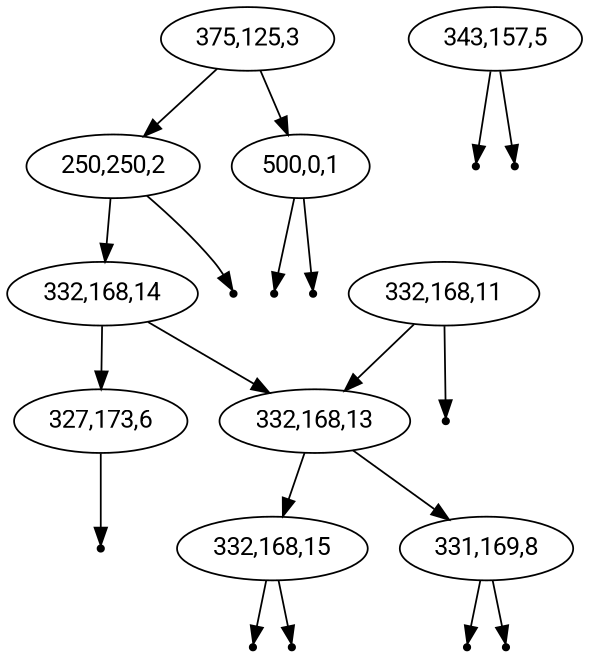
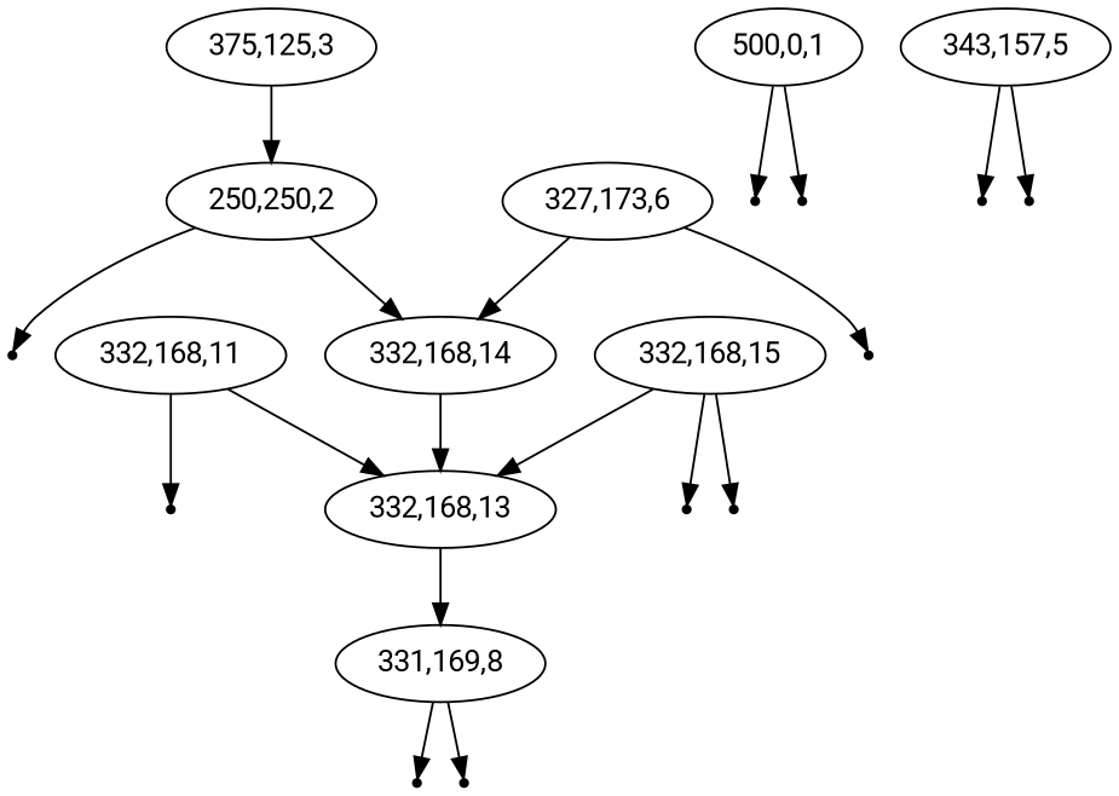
  digraph {
    fontname=Roboto
    node [fontname=Roboto shape=point]
    edge [fontname=Roboto]
    "375,125,3" [shape=""]
    "250,250,2" [shape=""]
    "500,0,1" [shape=""]
    "332,168,14" [shape=""]
    null25
    null26
    null27
    "327,173,6" [shape=""]
    "332,168,13" [shape=""]
    null22
    "343,157,5" [shape=""]
    null23
    null24
    "332,168,11" [shape=""]
    null21
    "332,168,15" [shape=""]
    "331,169,8" [shape=""]
    null17
    null18
    null19
    null20
    "375,125,3" -> "250,250,2"
-   "375,125,3" -> "500,0,1"
    "250,250,2" -> "332,168,14"
    "250,250,2" -> null25
    "500,0,1" -> null26
    "500,0,1" -> null27
-   "332,168,14" -> "327,173,6"
+   "327,173,6" -> "332,168,14"
    "332,168,14" -> "332,168,13"
    "327,173,6" -> null22
-   "332,168,13" -> "332,168,15"
+   "332,168,15" -> "332,168,13"
    "332,168,13" -> "331,169,8"
    "343,157,5" -> null23
    "343,157,5" -> null24
    "332,168,11" -> "332,168,13"
    "332,168,11" -> null21
    "332,168,15" -> null17
    "332,168,15" -> null18
    "331,169,8" -> null19
    "331,169,8" -> null20
  }
